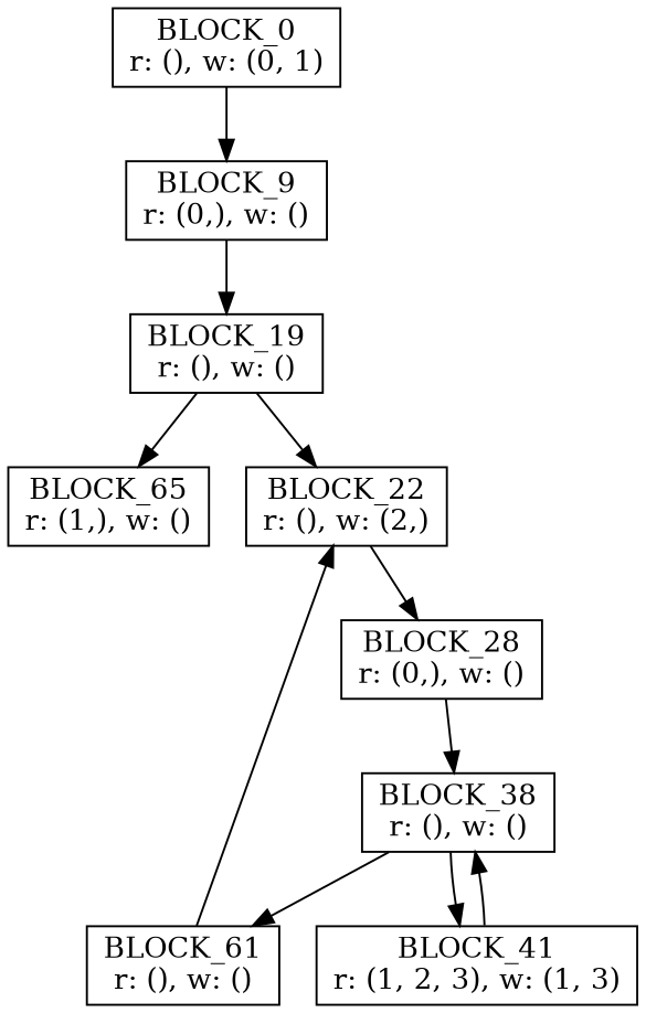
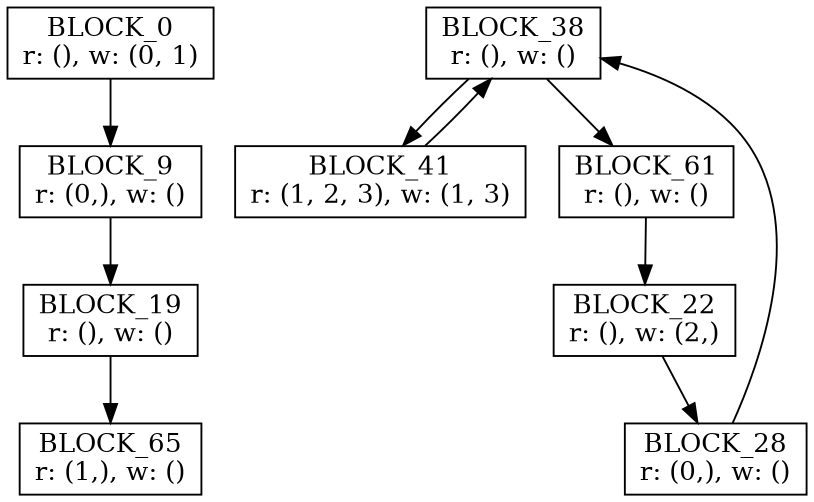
  digraph {
    node [shape=box]
    n1 [label="BLOCK_0\nr: (), w: (0, 1)"]
    n2 [label="BLOCK_9\nr: (0,), w: ()"]
    n3 [label="BLOCK_19\nr: (), w: ()"]
    n4 [label="BLOCK_65\nr: (1,), w: ()"]
    n5 [label="BLOCK_38\nr: (), w: ()"]
    n6 [label="BLOCK_41\nr: (1, 2, 3), w: (1, 3)"]
    n7 [label="BLOCK_61\nr: (), w: ()"]
    n8 [label="BLOCK_22\nr: (), w: (2,)"]
    n9 [label="BLOCK_28\nr: (0,), w: ()"]
    n1 -> n2
    n2 -> n3
    n3 -> n4
-   n3 -> n8
    n5 -> n6
    n5 -> n7
    n6 -> n5
    n7 -> n8
    n8 -> n9
    n9 -> n5
  }
